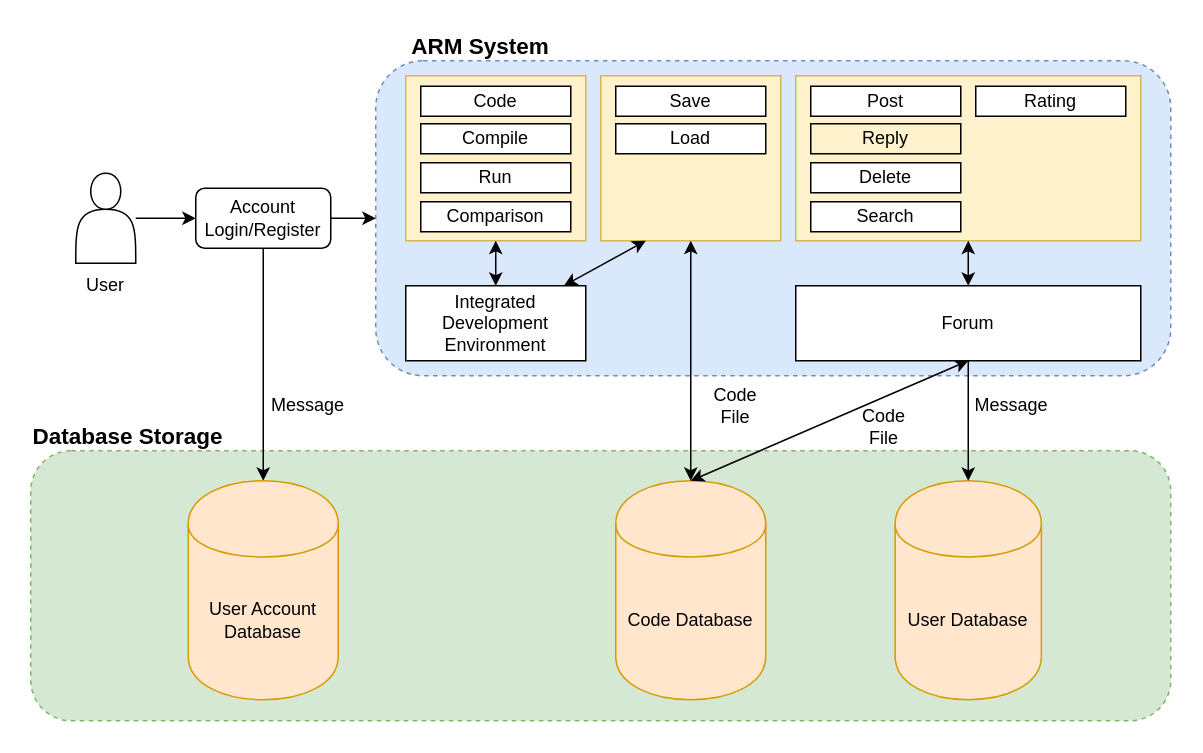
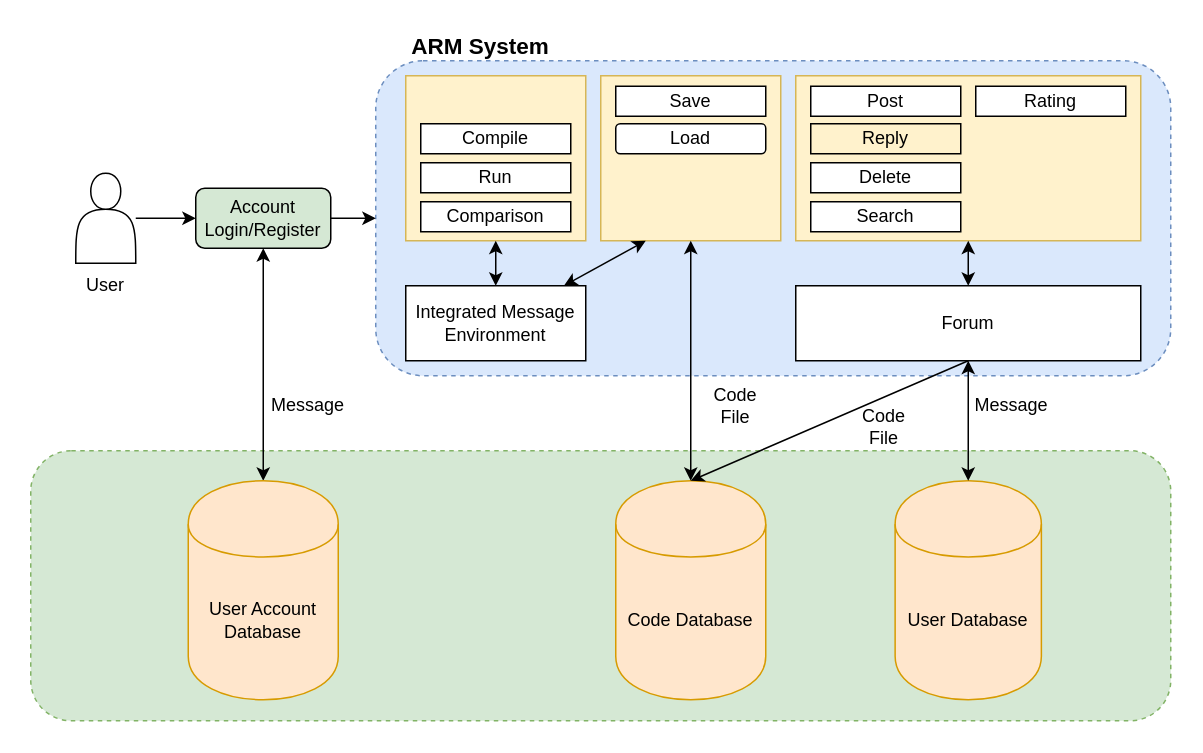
  <mxCell id="0" />
  <mxCell id="1" parent="0" />
  <mxCell id="2" value="" style="rounded=1;whiteSpace=wrap;html=1;dashed=1;fillColor=#dae8fc;strokeColor=#6c8ebf;" parent="1" vertex="1"><mxGeometry x="250" y="40" width="530" height="210" as="geometry" /></mxCell>
  <mxCell id="3" value="" style="rounded=0;whiteSpace=wrap;html=1;fillColor=#fff2cc;strokeColor=#d6b656;" parent="1" vertex="1"><mxGeometry x="400" y="50" width="120" height="110" as="geometry" /></mxCell>
  <mxCell id="4" value="" style="rounded=1;whiteSpace=wrap;html=1;dashed=1;fillColor=#d5e8d4;strokeColor=#82b366;" parent="1" vertex="1"><mxGeometry x="20" y="300" width="760" height="180" as="geometry" /></mxCell>
  <mxCell id="5" style="edgeStyle=orthogonalEdgeStyle;rounded=0;orthogonalLoop=1;jettySize=auto;html=1;" parent="1" source="6" target="8" edge="1"><mxGeometry relative="1" as="geometry" /></mxCell>
  <mxCell id="6" value="" style="shape=actor;whiteSpace=wrap;html=1;" parent="1" vertex="1"><mxGeometry x="50" y="115" width="40" height="60" as="geometry" /></mxCell>
  <mxCell id="7" style="edgeStyle=orthogonalEdgeStyle;rounded=0;orthogonalLoop=1;jettySize=auto;html=1;" parent="1" source="8" target="2" edge="1"><mxGeometry relative="1" as="geometry" /></mxCell>
- <mxCell id="8" value="Account Login/Register" style="rounded=1;whiteSpace=wrap;html=1;" parent="1" vertex="1"><mxGeometry x="130" y="125" width="90" height="40" as="geometry" /></mxCell>
- <mxCell id="9" value="Integrated Development Environment" style="rounded=0;whiteSpace=wrap;html=1;" parent="1" vertex="1"><mxGeometry x="270" y="190" width="120" height="50" as="geometry" /></mxCell>
+ <mxCell id="8" value="Account Login/Register" style="rounded=1;whiteSpace=wrap;html=1;fillColor=#d5e8d4;" parent="1" vertex="1"><mxGeometry x="130" y="125" width="90" height="40" as="geometry" /></mxCell>
+ <mxCell id="9" value="Integrated Message Environment" style="rounded=0;whiteSpace=wrap;html=1;" parent="1" vertex="1"><mxGeometry x="270" y="190" width="120" height="50" as="geometry" /></mxCell>
  <mxCell id="10" value="" style="rounded=0;whiteSpace=wrap;html=1;fillColor=#fff2cc;strokeColor=#d6b656;" parent="1" vertex="1"><mxGeometry x="270" y="50" width="120" height="110" as="geometry" /></mxCell>
- <mxCell id="11" value="Code" style="rounded=0;whiteSpace=wrap;html=1;" parent="1" vertex="1"><mxGeometry x="280" y="57" width="100" height="20" as="geometry" /></mxCell>
  <mxCell id="12" value="Compile" style="rounded=0;whiteSpace=wrap;html=1;" parent="1" vertex="1"><mxGeometry x="280" y="82" width="100" height="20" as="geometry" /></mxCell>
  <mxCell id="13" value="Run" style="rounded=0;whiteSpace=wrap;html=1;" parent="1" vertex="1"><mxGeometry x="280" y="108" width="100" height="20" as="geometry" /></mxCell>
  <mxCell id="14" value="Comparison" style="rounded=0;whiteSpace=wrap;html=1;" parent="1" vertex="1"><mxGeometry x="280" y="134" width="100" height="20" as="geometry" /></mxCell>
  <mxCell id="15" value="" style="endArrow=classic;startArrow=classic;html=1;entryX=0.5;entryY=1;entryDx=0;entryDy=0;exitX=0.5;exitY=0;exitDx=0;exitDy=0;" parent="1" source="9" target="10" edge="1"><mxGeometry width="50" height="50" relative="1" as="geometry"><mxPoint x="300" y="200" as="sourcePoint" /><mxPoint x="350" y="150" as="targetPoint" /></mxGeometry></mxCell>
  <mxCell id="16" value="Save" style="rounded=0;whiteSpace=wrap;html=1;" parent="1" vertex="1"><mxGeometry x="410" y="57" width="100" height="20" as="geometry" /></mxCell>
- <mxCell id="17" value="Load" style="rounded=0;whiteSpace=wrap;html=1;" parent="1" vertex="1"><mxGeometry x="410" y="82" width="100" height="20" as="geometry" /></mxCell>
- <mxCell id="18" value="" style="endArrow=none;startArrow=classic;html=1;entryX=0.5;entryY=1;entryDx=0;entryDy=0;exitX=0.5;exitY=0;exitDx=0;exitDy=0;" parent="1" source="28" target="8" edge="1"><mxGeometry width="50" height="50" relative="1" as="geometry"><mxPoint x="80" y="299" as="sourcePoint" /><mxPoint x="100" y="230" as="targetPoint" /></mxGeometry></mxCell>
+ <mxCell id="17" value="Load" style="whiteSpace=wrap;html=1;rounded=1;" parent="1" vertex="1"><mxGeometry x="410" y="82" width="100" height="20" as="geometry" /></mxCell>
+ <mxCell id="18" value="" style="endArrow=classic;startArrow=classic;html=1;entryX=0.5;entryY=1;entryDx=0;entryDy=0;exitX=0.5;exitY=0;exitDx=0;exitDy=0;" parent="1" source="28" target="8" edge="1"><mxGeometry width="50" height="50" relative="1" as="geometry"><mxPoint x="80" y="299" as="sourcePoint" /><mxPoint x="100" y="230" as="targetPoint" /></mxGeometry></mxCell>
  <mxCell id="19" value="Forum" style="rounded=0;whiteSpace=wrap;html=1;" parent="1" vertex="1"><mxGeometry x="530" y="190" width="230" height="50" as="geometry" /></mxCell>
  <mxCell id="20" value="" style="rounded=0;whiteSpace=wrap;html=1;fillColor=#fff2cc;strokeColor=#d6b656;" parent="1" vertex="1"><mxGeometry x="530" y="50" width="230" height="110" as="geometry" /></mxCell>
  <mxCell id="21" value="Post" style="rounded=0;whiteSpace=wrap;html=1;" parent="1" vertex="1"><mxGeometry x="540" y="57" width="100" height="20" as="geometry" /></mxCell>
  <mxCell id="22" value="Reply" style="rounded=0;whiteSpace=wrap;html=1;fillColor=#fff2cc;" parent="1" vertex="1"><mxGeometry x="540" y="82" width="100" height="20" as="geometry" /></mxCell>
  <mxCell id="23" value="Delete" style="rounded=0;whiteSpace=wrap;html=1;" parent="1" vertex="1"><mxGeometry x="540" y="108" width="100" height="20" as="geometry" /></mxCell>
  <mxCell id="24" value="Search" style="rounded=0;whiteSpace=wrap;html=1;" parent="1" vertex="1"><mxGeometry x="540" y="134" width="100" height="20" as="geometry" /></mxCell>
  <mxCell id="25" value="Rating" style="rounded=0;whiteSpace=wrap;html=1;" parent="1" vertex="1"><mxGeometry x="650" y="57" width="100" height="20" as="geometry" /></mxCell>
  <mxCell id="26" value="" style="endArrow=classic;startArrow=classic;html=1;entryX=0.5;entryY=1;entryDx=0;entryDy=0;exitX=0.5;exitY=0;exitDx=0;exitDy=0;" parent="1" source="19" target="20" edge="1"><mxGeometry width="50" height="50" relative="1" as="geometry"><mxPoint x="590" y="220" as="sourcePoint" /><mxPoint x="640" y="170" as="targetPoint" /></mxGeometry></mxCell>
  <mxCell id="27" value="" style="endArrow=classic;startArrow=classic;html=1;entryX=0.25;entryY=1;entryDx=0;entryDy=0;" parent="1" source="9" target="3" edge="1"><mxGeometry width="50" height="50" relative="1" as="geometry"><mxPoint x="400" y="240" as="sourcePoint" /><mxPoint x="450" y="190" as="targetPoint" /></mxGeometry></mxCell>
  <mxCell id="28" value="User Account Database" style="shape=cylinder;whiteSpace=wrap;html=1;boundedLbl=1;backgroundOutline=1;fillColor=#ffe6cc;strokeColor=#d79b00;" parent="1" vertex="1"><mxGeometry x="125" y="320" width="100" height="146" as="geometry" /></mxCell>
  <mxCell id="29" value="Code Database" style="shape=cylinder;whiteSpace=wrap;html=1;boundedLbl=1;backgroundOutline=1;fillColor=#ffe6cc;strokeColor=#d79b00;" parent="1" vertex="1"><mxGeometry x="410" y="320" width="100" height="146" as="geometry" /></mxCell>
  <mxCell id="30" value="" style="endArrow=classic;startArrow=classic;html=1;entryX=0.5;entryY=1;entryDx=0;entryDy=0;exitX=0.5;exitY=0;exitDx=0;exitDy=0;" parent="1" source="29" target="3" edge="1"><mxGeometry width="50" height="50" relative="1" as="geometry"><mxPoint x="310" y="310" as="sourcePoint" /><mxPoint x="360" y="260" as="targetPoint" /></mxGeometry></mxCell>
  <mxCell id="31" value="User Database" style="shape=cylinder;whiteSpace=wrap;html=1;boundedLbl=1;backgroundOutline=1;fillColor=#ffe6cc;strokeColor=#d79b00;" parent="1" vertex="1"><mxGeometry x="596.25" y="320" width="97.5" height="146" as="geometry" /></mxCell>
- <mxCell id="32" value="" style="endArrow=none;startArrow=classic;html=1;entryX=0.5;entryY=1;entryDx=0;entryDy=0;exitX=0.5;exitY=0;exitDx=0;exitDy=0;" parent="1" source="31" target="19" edge="1"><mxGeometry width="50" height="50" relative="1" as="geometry"><mxPoint x="620" y="310" as="sourcePoint" /><mxPoint x="670" y="260" as="targetPoint" /></mxGeometry></mxCell>
+ <mxCell id="32" value="" style="endArrow=classic;startArrow=classic;html=1;entryX=0.5;entryY=1;entryDx=0;entryDy=0;exitX=0.5;exitY=0;exitDx=0;exitDy=0;" parent="1" source="31" target="19" edge="1"><mxGeometry width="50" height="50" relative="1" as="geometry"><mxPoint x="620" y="310" as="sourcePoint" /><mxPoint x="670" y="260" as="targetPoint" /></mxGeometry></mxCell>
  <mxCell id="33" value="Message" style="text;html=1;strokeColor=none;fillColor=none;align=center;verticalAlign=middle;whiteSpace=wrap;rounded=0;" parent="1" vertex="1"><mxGeometry x="654" y="260" width="40" height="20" as="geometry" /></mxCell>
  <mxCell id="34" value="Code File" style="text;html=1;strokeColor=none;fillColor=none;align=center;verticalAlign=middle;whiteSpace=wrap;rounded=0;" parent="1" vertex="1"><mxGeometry x="470" y="260" width="40" height="20" as="geometry" /></mxCell>
  <mxCell id="35" value="Message" style="text;html=1;strokeColor=none;fillColor=none;align=center;verticalAlign=middle;whiteSpace=wrap;rounded=0;" parent="1" vertex="1"><mxGeometry x="185" y="260" width="40" height="20" as="geometry" /></mxCell>
  <mxCell id="36" value="User" style="text;html=1;strokeColor=none;fillColor=none;align=center;verticalAlign=middle;whiteSpace=wrap;rounded=0;" parent="1" vertex="1"><mxGeometry x="50" y="180" width="40" height="20" as="geometry" /></mxCell>
  <mxCell id="37" value="&lt;b&gt;&lt;font style=&quot;font-size: 15px&quot;&gt;ARM System&lt;/font&gt;&lt;/b&gt;" style="text;html=1;strokeColor=none;fillColor=none;align=center;verticalAlign=middle;whiteSpace=wrap;rounded=0;" parent="1" vertex="1"><mxGeometry x="270" y="20" width="100" height="20" as="geometry" /></mxCell>
- <mxCell id="38" value="&lt;b&gt;&lt;font style=&quot;font-size: 15px&quot;&gt;Database Storage&lt;/font&gt;&lt;/b&gt;" style="text;html=1;strokeColor=none;fillColor=none;align=center;verticalAlign=middle;whiteSpace=wrap;rounded=0;" parent="1" vertex="1"><mxGeometry x="20" y="280" width="130" height="20" as="geometry" /></mxCell>
- <mxCell id="39" value="" style="endArrow=classic;startArrow=classic;html=1;entryX=0.5;entryY=1;entryDx=0;entryDy=0;exitX=0.5;exitY=0;exitDx=0;exitDy=0;" parent="1" source="29" target="19" edge="1"><mxGeometry width="50" height="50" relative="1" as="geometry"><mxPoint x="510" y="320" as="sourcePoint" /><mxPoint x="560" y="270" as="targetPoint" /></mxGeometry></mxCell>
+ <mxCell id="39" value="" style="endArrow=none;startArrow=classic;html=1;entryX=0.5;entryY=1;entryDx=0;entryDy=0;exitX=0.5;exitY=0;exitDx=0;exitDy=0;" parent="1" source="29" target="19" edge="1"><mxGeometry width="50" height="50" relative="1" as="geometry"><mxPoint x="510" y="320" as="sourcePoint" /><mxPoint x="560" y="270" as="targetPoint" /></mxGeometry></mxCell>
  <mxCell id="40" value="Code File" style="text;html=1;strokeColor=none;fillColor=none;align=center;verticalAlign=middle;whiteSpace=wrap;rounded=0;" parent="1" vertex="1"><mxGeometry x="569" y="274" width="40" height="20" as="geometry" /></mxCell>
